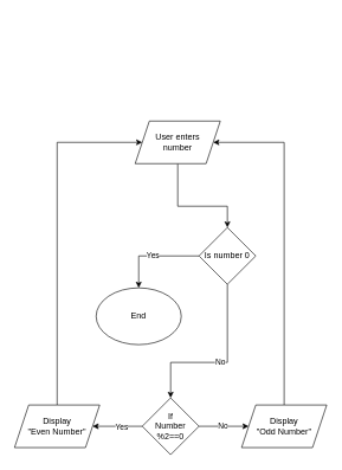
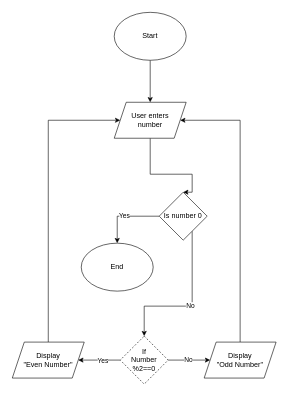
  <mxCell id="0" />
  <mxCell id="1" parent="0" />
+ <mxCell id="2" value="" style="edgeStyle=orthogonalEdgeStyle;rounded=0;orthogonalLoop=1;jettySize=auto;html=1;" parent="1" source="3" target="6" edge="1"><mxGeometry relative="1" as="geometry" /></mxCell>
+ <mxCell id="3" value="Start" style="ellipse;whiteSpace=wrap;html=1;" parent="1" vertex="1"><mxGeometry x="190" y="20" width="120" height="80" as="geometry" /></mxCell>
  <mxCell id="4" value="End" style="ellipse;whiteSpace=wrap;html=1;" parent="1" vertex="1"><mxGeometry x="135" y="405" width="120" height="80" as="geometry" /></mxCell>
  <mxCell id="5" style="edgeStyle=orthogonalEdgeStyle;rounded=0;orthogonalLoop=1;jettySize=auto;html=1;entryX=0.5;entryY=0;entryDx=0;entryDy=0;exitX=0.5;exitY=1;exitDx=0;exitDy=0;" parent="1" source="6" target="18" edge="1"><mxGeometry relative="1" as="geometry"><Array as="points"><mxPoint x="250" y="290" /><mxPoint x="320" y="290" /></Array></mxGeometry></mxCell>
  <mxCell id="6" value="User enters&lt;div&gt;number&lt;/div&gt;" style="shape=parallelogram;perimeter=parallelogramPerimeter;whiteSpace=wrap;html=1;fixedSize=1;" parent="1" vertex="1"><mxGeometry x="190" y="170" width="120" height="60" as="geometry" /></mxCell>
  <mxCell id="7" value="" style="edgeStyle=orthogonalEdgeStyle;rounded=0;orthogonalLoop=1;jettySize=auto;html=1;entryX=0;entryY=0.5;entryDx=0;entryDy=0;" parent="1" source="11" target="15" edge="1"><mxGeometry relative="1" as="geometry"><mxPoint x="350" y="520" as="targetPoint" /></mxGeometry></mxCell>
  <mxCell id="8" value="No" style="edgeLabel;html=1;align=center;verticalAlign=middle;resizable=0;points=[];" vertex="1" connectable="0" parent="7"><mxGeometry x="-0.067" y="2" relative="1" as="geometry"><mxPoint as="offset" /></mxGeometry></mxCell>
  <mxCell id="9" value="" style="edgeStyle=orthogonalEdgeStyle;rounded=0;orthogonalLoop=1;jettySize=auto;html=1;" parent="1" source="11" target="13" edge="1"><mxGeometry relative="1" as="geometry" /></mxCell>
  <mxCell id="10" value="Yes" style="edgeLabel;html=1;align=center;verticalAlign=middle;resizable=0;points=[];" vertex="1" connectable="0" parent="9"><mxGeometry x="-0.157" relative="1" as="geometry"><mxPoint as="offset" /></mxGeometry></mxCell>
- <mxCell id="11" value="If&lt;div&gt;Number %2==0&lt;/div&gt;" style="rhombus;whiteSpace=wrap;html=1;" parent="1" vertex="1"><mxGeometry x="200" y="560" width="80" height="80" as="geometry" /></mxCell>
+ <mxCell id="11" value="If&lt;div&gt;Number %2==0&lt;/div&gt;" style="rhombus;whiteSpace=wrap;html=1;dashed=1;" parent="1" vertex="1"><mxGeometry x="200" y="560" width="80" height="80" as="geometry" /></mxCell>
  <mxCell id="12" style="edgeStyle=orthogonalEdgeStyle;rounded=0;orthogonalLoop=1;jettySize=auto;html=1;entryX=0;entryY=0.5;entryDx=0;entryDy=0;exitX=0.5;exitY=0;exitDx=0;exitDy=0;" parent="1" source="13" target="6" edge="1"><mxGeometry relative="1" as="geometry"><Array as="points"><mxPoint x="80" y="200" /></Array></mxGeometry></mxCell>
  <mxCell id="13" value="Display&lt;div&gt;&quot;Even Number&quot;&lt;/div&gt;" style="shape=parallelogram;perimeter=parallelogramPerimeter;whiteSpace=wrap;html=1;fixedSize=1;" parent="1" vertex="1"><mxGeometry x="20" y="570" width="120" height="60" as="geometry" /></mxCell>
  <mxCell id="14" style="edgeStyle=orthogonalEdgeStyle;rounded=0;orthogonalLoop=1;jettySize=auto;html=1;entryX=1;entryY=0.5;entryDx=0;entryDy=0;" parent="1" source="15" target="6" edge="1"><mxGeometry relative="1" as="geometry"><Array as="points"><mxPoint x="400" y="200" /></Array></mxGeometry></mxCell>
  <mxCell id="15" value="Display&lt;div&gt;&quot;Odd Number&quot;&lt;/div&gt;" style="shape=parallelogram;perimeter=parallelogramPerimeter;whiteSpace=wrap;html=1;fixedSize=1;" parent="1" vertex="1"><mxGeometry x="340" y="570" width="120" height="60" as="geometry" /></mxCell>
  <mxCell id="16" value="No" style="edgeStyle=orthogonalEdgeStyle;rounded=0;orthogonalLoop=1;jettySize=auto;html=1;entryX=0.5;entryY=0;entryDx=0;entryDy=0;" parent="1" source="18" target="11" edge="1"><mxGeometry relative="1" as="geometry"><mxPoint x="220" y="400" as="targetPoint" /><Array as="points"><mxPoint x="320" y="510" /><mxPoint x="240" y="510" /></Array></mxGeometry></mxCell>
  <mxCell id="17" value="Yes" style="edgeStyle=orthogonalEdgeStyle;rounded=0;orthogonalLoop=1;jettySize=auto;html=1;entryX=0.5;entryY=0;entryDx=0;entryDy=0;" parent="1" source="18" target="4" edge="1"><mxGeometry relative="1" as="geometry" /></mxCell>
- <mxCell id="18" value="Is number 0" style="rhombus;whiteSpace=wrap;html=1;" parent="1" vertex="1"><mxGeometry x="280" y="320" width="80" height="80" as="geometry" /></mxCell>
+ <mxCell id="18" value="Is number 0" style="rhombus;whiteSpace=wrap;html=1;" parent="1" vertex="1"><mxGeometry x="265" y="320" width="80" height="80" as="geometry" /></mxCell>
